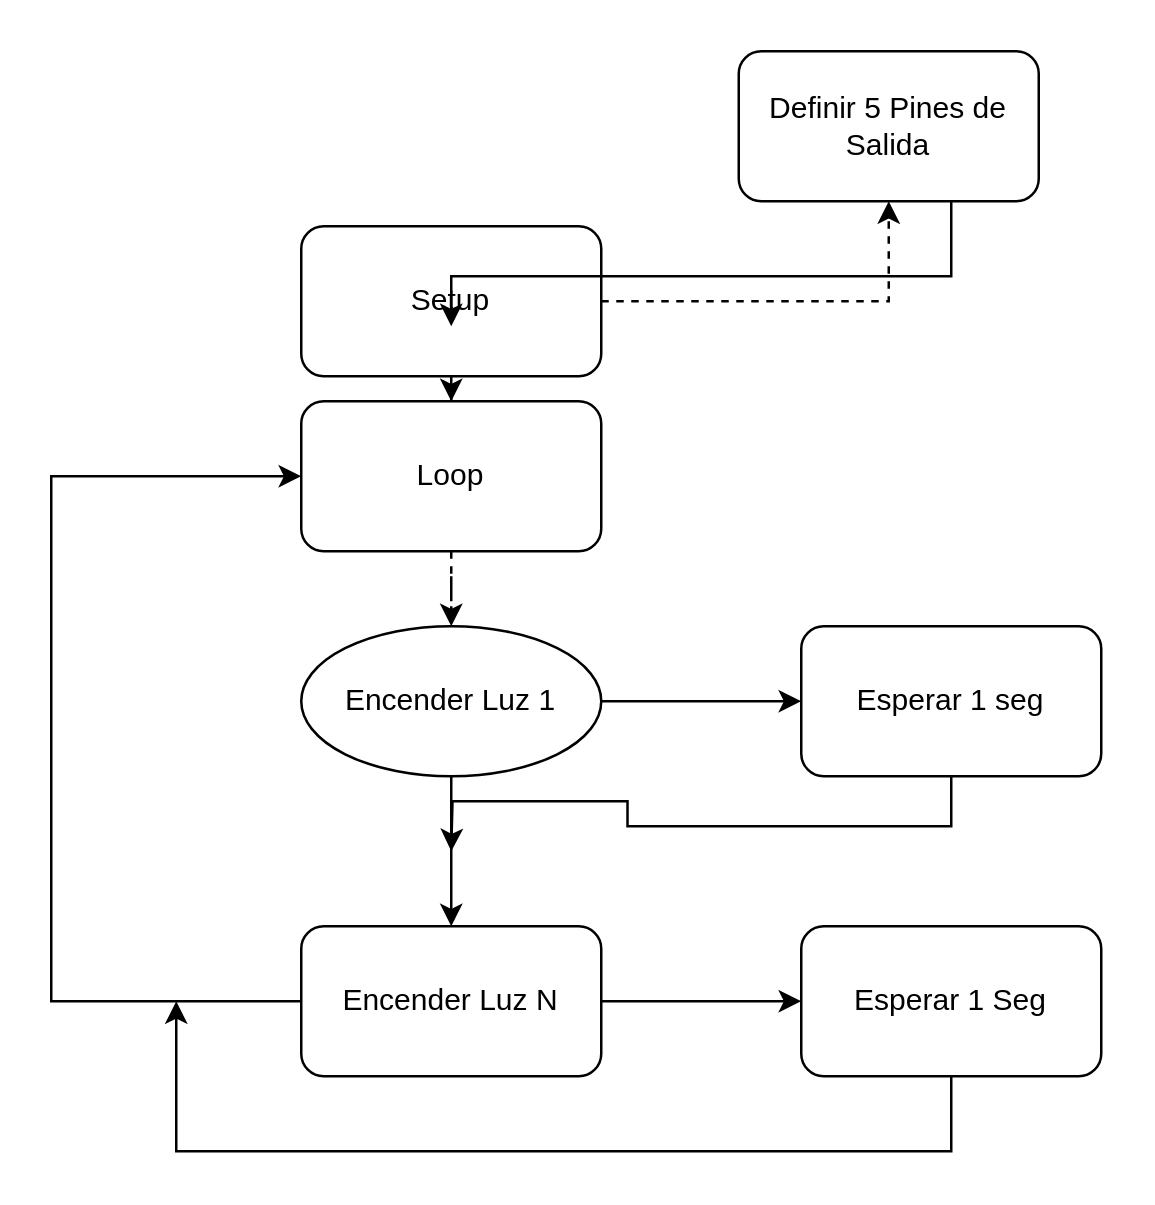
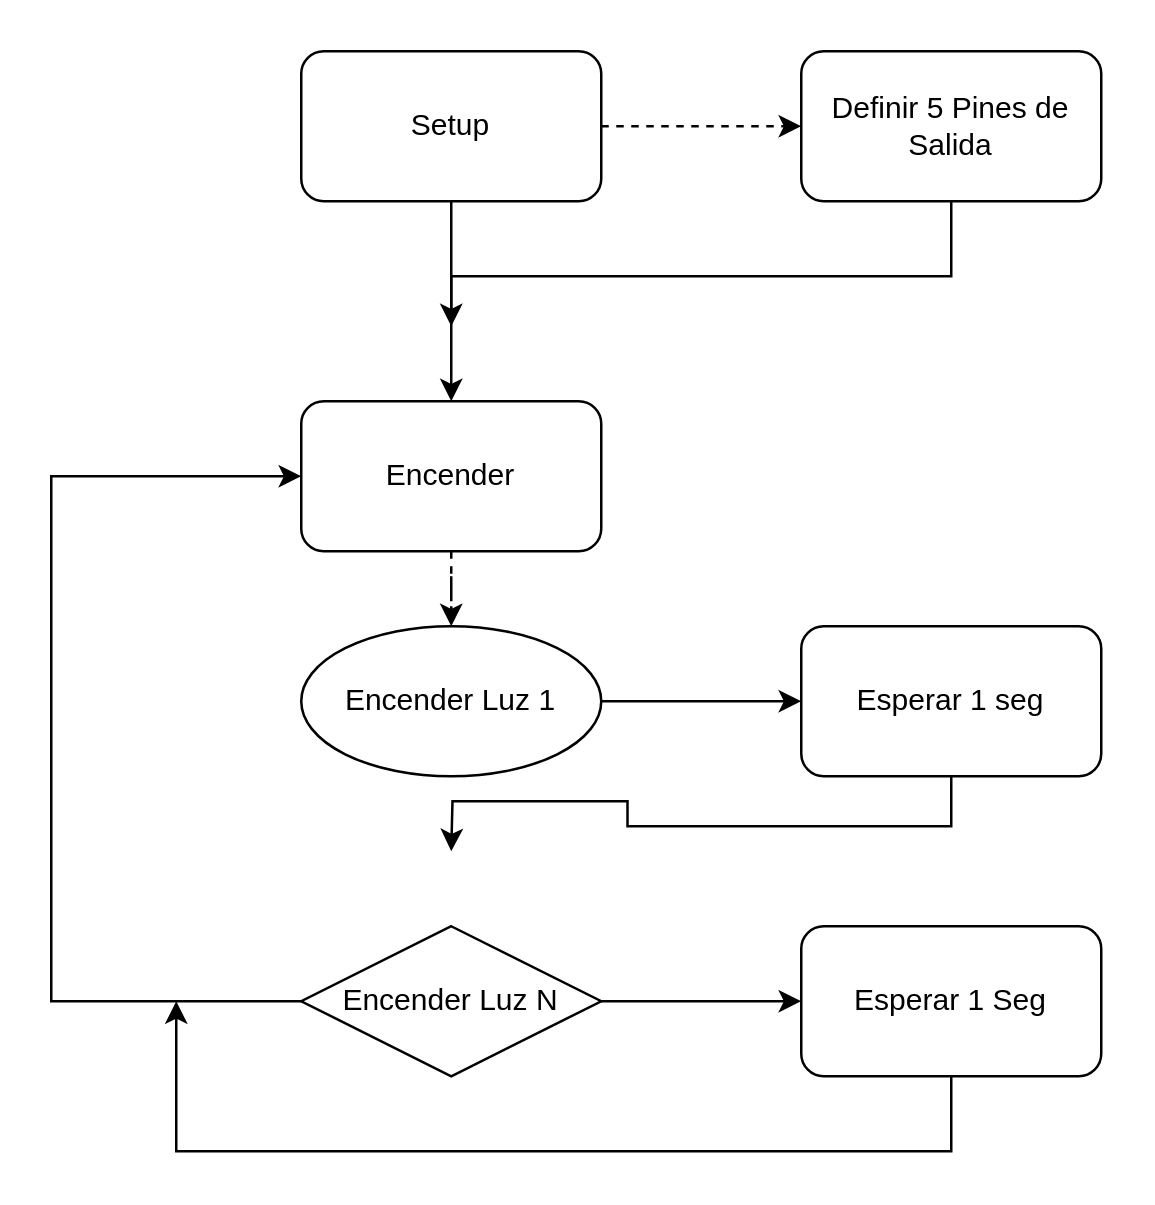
  <mxCell id="0" />
  <mxCell id="1" parent="0" />
  <mxCell id="2" value="" style="edgeStyle=orthogonalEdgeStyle;rounded=0;orthogonalLoop=1;jettySize=auto;html=1;dashed=1;" edge="1" parent="1" source="4" target="6"><mxGeometry relative="1" as="geometry" /></mxCell>
  <mxCell id="3" value="" style="edgeStyle=orthogonalEdgeStyle;rounded=0;orthogonalLoop=1;jettySize=auto;html=1;entryX=0.5;entryY=0;entryDx=0;entryDy=0;" edge="1" parent="1" source="4" target="18"><mxGeometry relative="1" as="geometry"><mxPoint x="190" y="160" as="targetPoint" /></mxGeometry></mxCell>
- <mxCell id="4" value="Setup" style="rounded=1;whiteSpace=wrap;html=1;" vertex="1" parent="1"><mxGeometry x="120" y="90" width="120" height="60" as="geometry" /></mxCell>
+ <mxCell id="4" value="Setup" style="rounded=1;whiteSpace=wrap;html=1;" vertex="1" parent="1"><mxGeometry x="120" y="20" width="120" height="60" as="geometry" /></mxCell>
  <mxCell id="5" style="edgeStyle=orthogonalEdgeStyle;rounded=0;orthogonalLoop=1;jettySize=auto;html=1;" edge="1" parent="1" source="6"><mxGeometry relative="1" as="geometry"><mxPoint x="180" y="130" as="targetPoint" /><Array as="points"><mxPoint x="380" y="110" /><mxPoint x="180" y="110" /></Array></mxGeometry></mxCell>
- <mxCell id="6" value="Definir 5 Pines de Salida" style="whiteSpace=wrap;html=1;rounded=1;" vertex="1" parent="1"><mxGeometry x="295" y="20" width="120" height="60" as="geometry" /></mxCell>
+ <mxCell id="6" value="Definir 5 Pines de Salida" style="whiteSpace=wrap;html=1;rounded=1;" vertex="1" parent="1"><mxGeometry x="320" y="20" width="120" height="60" as="geometry" /></mxCell>
  <mxCell id="7" value="" style="edgeStyle=orthogonalEdgeStyle;rounded=0;orthogonalLoop=1;jettySize=auto;html=1;" edge="1" parent="1" source="9" target="11"><mxGeometry relative="1" as="geometry" /></mxCell>
- <mxCell id="8" value="" style="edgeStyle=orthogonalEdgeStyle;rounded=0;orthogonalLoop=1;jettySize=auto;html=1;" edge="1" parent="1" source="9" target="14"><mxGeometry relative="1" as="geometry" /></mxCell>
  <mxCell id="9" value="Encender Luz 1" style="ellipse;whiteSpace=wrap;html=1;" vertex="1" parent="1"><mxGeometry x="120" y="250" width="120" height="60" as="geometry" /></mxCell>
  <mxCell id="10" style="edgeStyle=orthogonalEdgeStyle;rounded=0;orthogonalLoop=1;jettySize=auto;html=1;exitX=0.5;exitY=1;exitDx=0;exitDy=0;" edge="1" parent="1" source="11"><mxGeometry relative="1" as="geometry"><mxPoint x="180" y="340" as="targetPoint" /></mxGeometry></mxCell>
  <mxCell id="11" value="Esperar 1 seg" style="whiteSpace=wrap;html=1;rounded=1;" vertex="1" parent="1"><mxGeometry x="320" y="250" width="120" height="60" as="geometry" /></mxCell>
  <mxCell id="12" value="" style="edgeStyle=orthogonalEdgeStyle;rounded=0;orthogonalLoop=1;jettySize=auto;html=1;" edge="1" parent="1" source="14" target="16"><mxGeometry relative="1" as="geometry" /></mxCell>
  <mxCell id="13" style="edgeStyle=orthogonalEdgeStyle;rounded=0;orthogonalLoop=1;jettySize=auto;html=1;entryX=0;entryY=0.5;entryDx=0;entryDy=0;" edge="1" parent="1" source="14" target="18"><mxGeometry relative="1" as="geometry"><Array as="points"><mxPoint x="20" y="400" /><mxPoint x="20" y="190" /></Array></mxGeometry></mxCell>
- <mxCell id="14" value="Encender Luz N" style="whiteSpace=wrap;html=1;rounded=1;" vertex="1" parent="1"><mxGeometry x="120" y="370" width="120" height="60" as="geometry" /></mxCell>
+ <mxCell id="14" value="Encender Luz N" style="rhombus;whiteSpace=wrap;html=1;" vertex="1" parent="1"><mxGeometry x="120" y="370" width="120" height="60" as="geometry" /></mxCell>
  <mxCell id="15" style="edgeStyle=orthogonalEdgeStyle;rounded=0;orthogonalLoop=1;jettySize=auto;html=1;" edge="1" parent="1" source="16"><mxGeometry relative="1" as="geometry"><mxPoint x="70" y="400" as="targetPoint" /><Array as="points"><mxPoint x="380" y="460" /><mxPoint x="70" y="460" /></Array></mxGeometry></mxCell>
  <mxCell id="16" value="Esperar 1 Seg" style="whiteSpace=wrap;html=1;rounded=1;" vertex="1" parent="1"><mxGeometry x="320" y="370" width="120" height="60" as="geometry" /></mxCell>
  <mxCell id="17" style="edgeStyle=orthogonalEdgeStyle;rounded=0;orthogonalLoop=1;jettySize=auto;html=1;dashed=1;" edge="1" parent="1" source="18" target="9"><mxGeometry relative="1" as="geometry" /></mxCell>
- <mxCell id="18" value="Loop" style="rounded=1;whiteSpace=wrap;html=1;" vertex="1" parent="1"><mxGeometry x="120" y="160" width="120" height="60" as="geometry" /></mxCell>
+ <mxCell id="18" value="Encender" style="rounded=1;whiteSpace=wrap;html=1;" vertex="1" parent="1"><mxGeometry x="120" y="160" width="120" height="60" as="geometry" /></mxCell>
